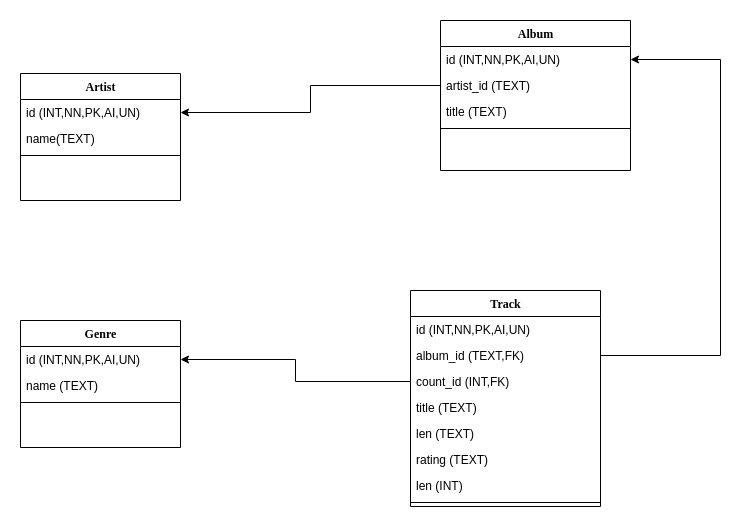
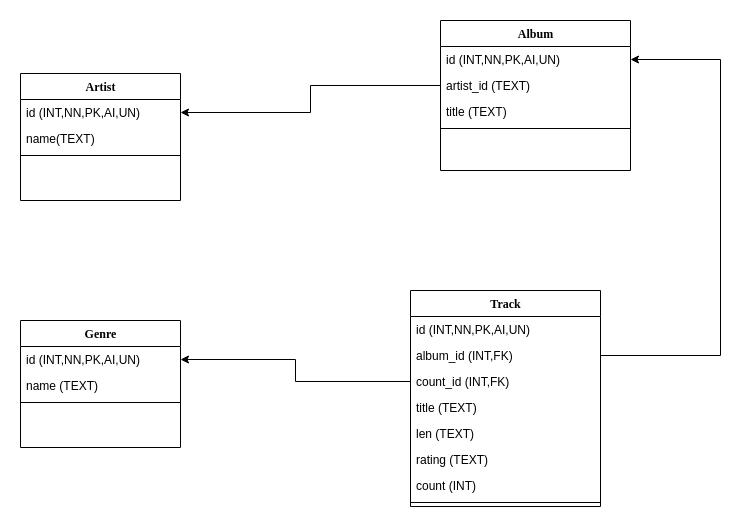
  <mxCell id="0" />
  <mxCell id="1" parent="0" />
  <mxCell id="2" value="Artist" style="swimlane;html=1;fontStyle=1;align=center;verticalAlign=top;childLayout=stackLayout;horizontal=1;startSize=26;horizontalStack=0;resizeParent=1;resizeLast=0;collapsible=1;marginBottom=0;swimlaneFillColor=#ffffff;rounded=0;shadow=0;comic=0;labelBackgroundColor=none;strokeWidth=1;fillColor=none;fontFamily=Verdana;fontSize=12" parent="1" vertex="1"><mxGeometry x="20" y="73" width="160" height="127" as="geometry" /></mxCell>
  <mxCell id="3" value="id (INT,NN,PK,AI,UN)" style="text;html=1;strokeColor=none;fillColor=none;align=left;verticalAlign=top;spacingLeft=4;spacingRight=4;whiteSpace=wrap;overflow=hidden;rotatable=0;points=[[0,0.5],[1,0.5]];portConstraint=eastwest;" parent="2" vertex="1"><mxGeometry y="26" width="160" height="26" as="geometry" /></mxCell>
  <mxCell id="4" value="name(TEXT)" style="text;html=1;strokeColor=none;fillColor=none;align=left;verticalAlign=top;spacingLeft=4;spacingRight=4;whiteSpace=wrap;overflow=hidden;rotatable=0;points=[[0,0.5],[1,0.5]];portConstraint=eastwest;" parent="2" vertex="1"><mxGeometry y="52" width="160" height="26" as="geometry" /></mxCell>
  <mxCell id="5" value="" style="line;html=1;strokeWidth=1;fillColor=none;align=left;verticalAlign=middle;spacingTop=-1;spacingLeft=3;spacingRight=3;rotatable=0;labelPosition=right;points=[];portConstraint=eastwest;" parent="2" vertex="1"><mxGeometry y="78" width="160" height="8" as="geometry" /></mxCell>
  <mxCell id="6" value="Genre" style="swimlane;html=1;fontStyle=1;align=center;verticalAlign=top;childLayout=stackLayout;horizontal=1;startSize=26;horizontalStack=0;resizeParent=1;resizeLast=0;collapsible=1;marginBottom=0;swimlaneFillColor=#ffffff;rounded=0;shadow=0;comic=0;labelBackgroundColor=none;strokeWidth=1;fillColor=none;fontFamily=Verdana;fontSize=12" vertex="1" parent="1"><mxGeometry x="20" y="320" width="160" height="127" as="geometry" /></mxCell>
  <mxCell id="7" value="id (INT,NN,PK,AI,UN)" style="text;html=1;strokeColor=none;fillColor=none;align=left;verticalAlign=top;spacingLeft=4;spacingRight=4;whiteSpace=wrap;overflow=hidden;rotatable=0;points=[[0,0.5],[1,0.5]];portConstraint=eastwest;" vertex="1" parent="6"><mxGeometry y="26" width="160" height="26" as="geometry" /></mxCell>
  <mxCell id="8" value="name (TEXT)" style="text;html=1;strokeColor=none;fillColor=none;align=left;verticalAlign=top;spacingLeft=4;spacingRight=4;whiteSpace=wrap;overflow=hidden;rotatable=0;points=[[0,0.5],[1,0.5]];portConstraint=eastwest;" vertex="1" parent="6"><mxGeometry y="52" width="160" height="26" as="geometry" /></mxCell>
  <mxCell id="9" value="" style="line;html=1;strokeWidth=1;fillColor=none;align=left;verticalAlign=middle;spacingTop=-1;spacingLeft=3;spacingRight=3;rotatable=0;labelPosition=right;points=[];portConstraint=eastwest;" vertex="1" parent="6"><mxGeometry y="78" width="160" height="8" as="geometry" /></mxCell>
  <mxCell id="10" value="Album" style="swimlane;html=1;fontStyle=1;align=center;verticalAlign=top;childLayout=stackLayout;horizontal=1;startSize=26;horizontalStack=0;resizeParent=1;resizeLast=0;collapsible=1;marginBottom=0;swimlaneFillColor=#ffffff;rounded=0;shadow=0;comic=0;labelBackgroundColor=none;strokeWidth=1;fillColor=none;fontFamily=Verdana;fontSize=12" vertex="1" parent="1"><mxGeometry x="440" y="20" width="190" height="150" as="geometry" /></mxCell>
  <mxCell id="11" value="id (INT,NN,PK,AI,UN)" style="text;html=1;strokeColor=none;fillColor=none;align=left;verticalAlign=top;spacingLeft=4;spacingRight=4;whiteSpace=wrap;overflow=hidden;rotatable=0;points=[[0,0.5],[1,0.5]];portConstraint=eastwest;" vertex="1" parent="10"><mxGeometry y="26" width="190" height="26" as="geometry" /></mxCell>
  <mxCell id="12" value="artist_id (TEXT)" style="text;html=1;strokeColor=none;fillColor=none;align=left;verticalAlign=top;spacingLeft=4;spacingRight=4;whiteSpace=wrap;overflow=hidden;rotatable=0;points=[[0,0.5],[1,0.5]];portConstraint=eastwest;" vertex="1" parent="10"><mxGeometry y="52" width="190" height="26" as="geometry" /></mxCell>
  <mxCell id="13" value="title (TEXT)" style="text;html=1;strokeColor=none;fillColor=none;align=left;verticalAlign=top;spacingLeft=4;spacingRight=4;whiteSpace=wrap;overflow=hidden;rotatable=0;points=[[0,0.5],[1,0.5]];portConstraint=eastwest;" vertex="1" parent="10"><mxGeometry y="78" width="190" height="26" as="geometry" /></mxCell>
  <mxCell id="14" value="" style="line;html=1;strokeWidth=1;fillColor=none;align=left;verticalAlign=middle;spacingTop=-1;spacingLeft=3;spacingRight=3;rotatable=0;labelPosition=right;points=[];portConstraint=eastwest;" vertex="1" parent="10"><mxGeometry y="104" width="190" height="8" as="geometry" /></mxCell>
  <mxCell id="15" value="Track" style="swimlane;html=1;fontStyle=1;align=center;verticalAlign=top;childLayout=stackLayout;horizontal=1;startSize=26;horizontalStack=0;resizeParent=1;resizeLast=0;collapsible=1;marginBottom=0;swimlaneFillColor=#ffffff;rounded=0;shadow=0;comic=0;labelBackgroundColor=none;strokeWidth=1;fillColor=none;fontFamily=Verdana;fontSize=12" vertex="1" parent="1"><mxGeometry x="410" y="290" width="190" height="216" as="geometry" /></mxCell>
  <mxCell id="16" value="id (INT,NN,PK,AI,UN)" style="text;html=1;strokeColor=none;fillColor=none;align=left;verticalAlign=top;spacingLeft=4;spacingRight=4;whiteSpace=wrap;overflow=hidden;rotatable=0;points=[[0,0.5],[1,0.5]];portConstraint=eastwest;" vertex="1" parent="15"><mxGeometry y="26" width="190" height="26" as="geometry" /></mxCell>
- <mxCell id="17" value="album_id (TEXT,FK)" style="text;html=1;strokeColor=none;fillColor=none;align=left;verticalAlign=top;spacingLeft=4;spacingRight=4;whiteSpace=wrap;overflow=hidden;rotatable=0;points=[[0,0.5],[1,0.5]];portConstraint=eastwest;" vertex="1" parent="15"><mxGeometry y="52" width="190" height="26" as="geometry" /></mxCell>
+ <mxCell id="17" value="album_id (INT,FK)" style="text;html=1;strokeColor=none;fillColor=none;align=left;verticalAlign=top;spacingLeft=4;spacingRight=4;whiteSpace=wrap;overflow=hidden;rotatable=0;points=[[0,0.5],[1,0.5]];portConstraint=eastwest;" vertex="1" parent="15"><mxGeometry y="52" width="190" height="26" as="geometry" /></mxCell>
  <mxCell id="18" value="count_id (INT,FK)" style="text;html=1;strokeColor=none;fillColor=none;align=left;verticalAlign=top;spacingLeft=4;spacingRight=4;whiteSpace=wrap;overflow=hidden;rotatable=0;points=[[0,0.5],[1,0.5]];portConstraint=eastwest;" vertex="1" parent="15"><mxGeometry y="78" width="190" height="26" as="geometry" /></mxCell>
  <mxCell id="19" value="title (TEXT)" style="text;html=1;strokeColor=none;fillColor=none;align=left;verticalAlign=top;spacingLeft=4;spacingRight=4;whiteSpace=wrap;overflow=hidden;rotatable=0;points=[[0,0.5],[1,0.5]];portConstraint=eastwest;" vertex="1" parent="15"><mxGeometry y="104" width="190" height="26" as="geometry" /></mxCell>
  <mxCell id="20" value="len (TEXT)" style="text;html=1;strokeColor=none;fillColor=none;align=left;verticalAlign=top;spacingLeft=4;spacingRight=4;whiteSpace=wrap;overflow=hidden;rotatable=0;points=[[0,0.5],[1,0.5]];portConstraint=eastwest;" vertex="1" parent="15"><mxGeometry y="130" width="190" height="26" as="geometry" /></mxCell>
  <mxCell id="21" value="rating (TEXT)" style="text;html=1;strokeColor=none;fillColor=none;align=left;verticalAlign=top;spacingLeft=4;spacingRight=4;whiteSpace=wrap;overflow=hidden;rotatable=0;points=[[0,0.5],[1,0.5]];portConstraint=eastwest;" vertex="1" parent="15"><mxGeometry y="156" width="190" height="26" as="geometry" /></mxCell>
- <mxCell id="22" value="len (INT)" style="text;html=1;strokeColor=none;fillColor=none;align=left;verticalAlign=top;spacingLeft=4;spacingRight=4;whiteSpace=wrap;overflow=hidden;rotatable=0;points=[[0,0.5],[1,0.5]];portConstraint=eastwest;" vertex="1" parent="15"><mxGeometry y="182" width="190" height="26" as="geometry" /></mxCell>
+ <mxCell id="22" value="count (INT)" style="text;html=1;strokeColor=none;fillColor=none;align=left;verticalAlign=top;spacingLeft=4;spacingRight=4;whiteSpace=wrap;overflow=hidden;rotatable=0;points=[[0,0.5],[1,0.5]];portConstraint=eastwest;" vertex="1" parent="15"><mxGeometry y="182" width="190" height="26" as="geometry" /></mxCell>
  <mxCell id="23" value="" style="line;html=1;strokeWidth=1;fillColor=none;align=left;verticalAlign=middle;spacingTop=-1;spacingLeft=3;spacingRight=3;rotatable=0;labelPosition=right;points=[];portConstraint=eastwest;" vertex="1" parent="15"><mxGeometry y="208" width="190" height="8" as="geometry" /></mxCell>
  <mxCell id="24" style="edgeStyle=orthogonalEdgeStyle;rounded=0;orthogonalLoop=1;jettySize=auto;html=1;entryX=1;entryY=0.5;entryDx=0;entryDy=0;" edge="1" parent="1" source="17" target="11"><mxGeometry relative="1" as="geometry"><Array as="points"><mxPoint x="720" y="355" /><mxPoint x="720" y="59" /></Array></mxGeometry></mxCell>
  <mxCell id="25" style="edgeStyle=orthogonalEdgeStyle;rounded=0;orthogonalLoop=1;jettySize=auto;html=1;" edge="1" parent="1" source="12" target="3"><mxGeometry relative="1" as="geometry" /></mxCell>
  <mxCell id="26" style="edgeStyle=orthogonalEdgeStyle;rounded=0;orthogonalLoop=1;jettySize=auto;html=1;" edge="1" parent="1" source="18" target="7"><mxGeometry relative="1" as="geometry" /></mxCell>
